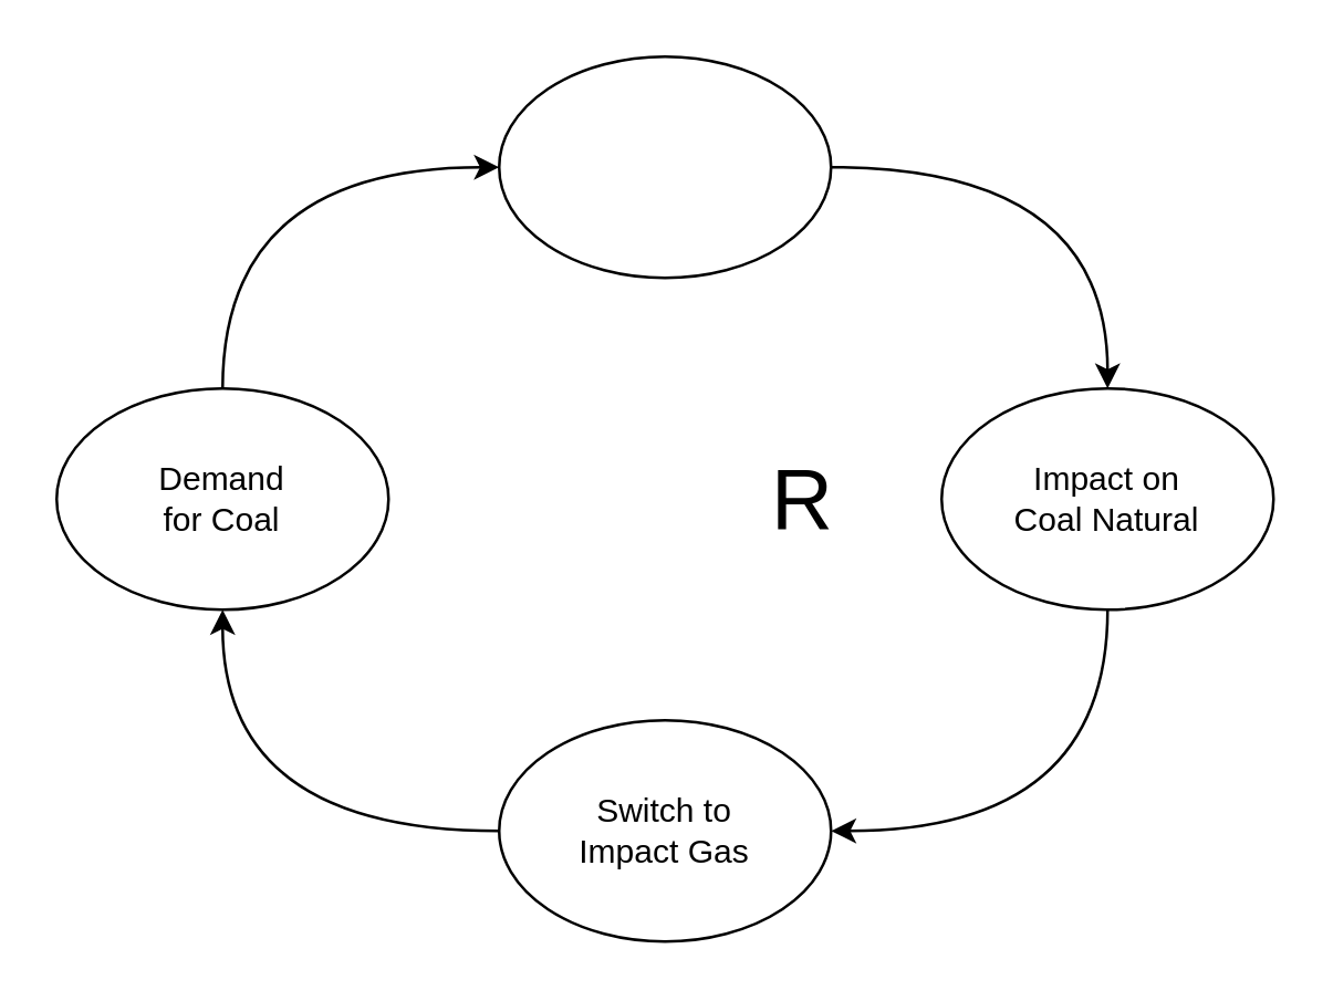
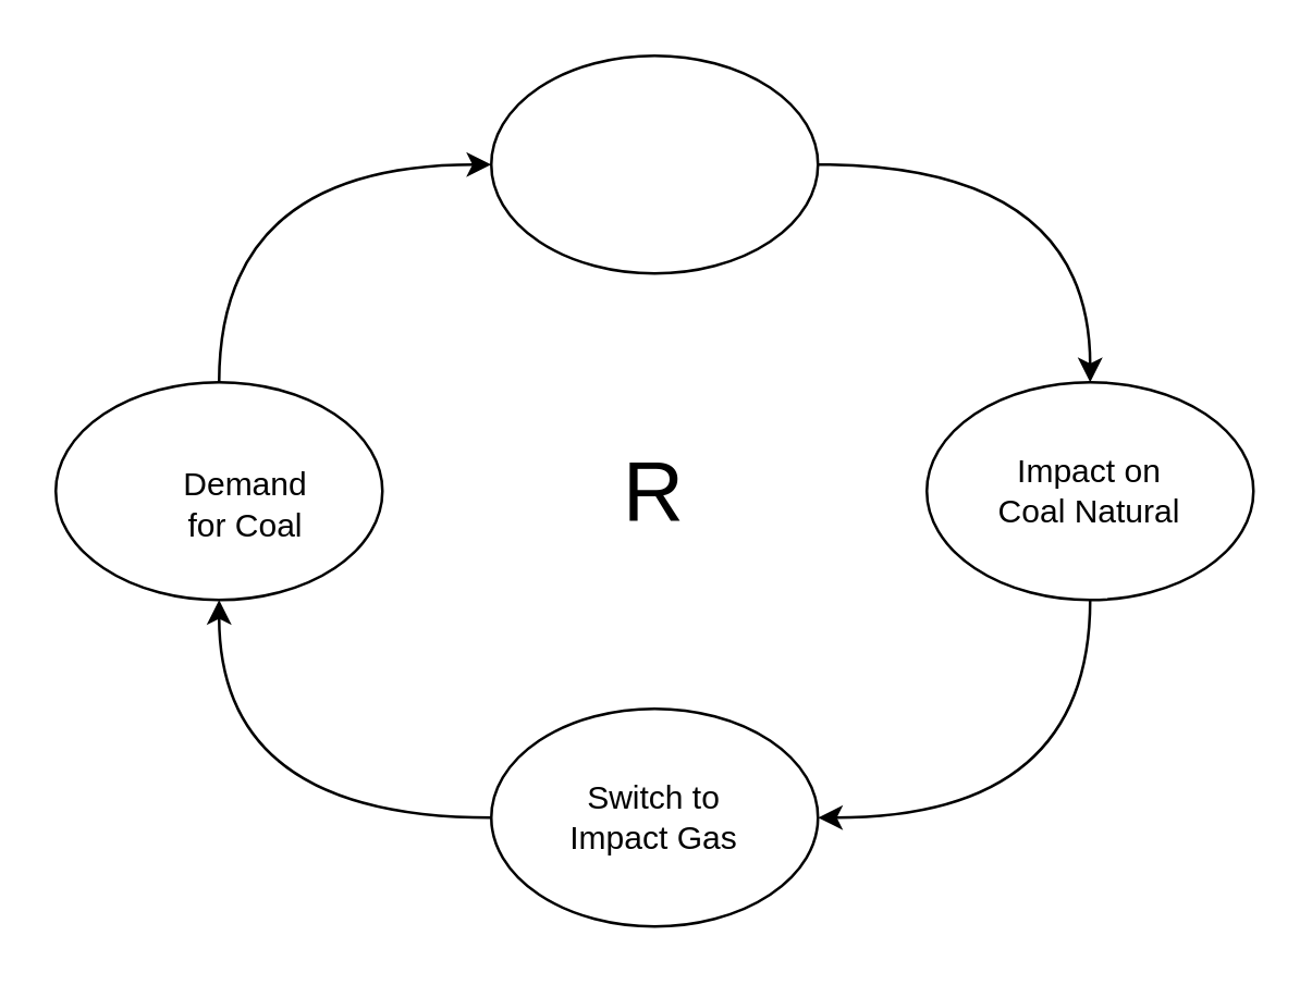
  <mxCell id="0" />
  <mxCell id="1" parent="0" />
  <mxCell id="2" style="edgeStyle=orthogonalEdgeStyle;rounded=0;orthogonalLoop=1;jettySize=auto;html=1;exitX=1;exitY=0.5;exitDx=0;exitDy=0;curved=1;" edge="1" parent="1" source="3" target="9"><mxGeometry relative="1" as="geometry" /></mxCell>
  <mxCell id="3" value="" style="ellipse;whiteSpace=wrap;html=1;" vertex="1" parent="1"><mxGeometry x="180" y="20" width="120" height="80" as="geometry" /></mxCell>
  <mxCell id="4" style="edgeStyle=orthogonalEdgeStyle;rounded=0;orthogonalLoop=1;jettySize=auto;html=1;exitX=0.5;exitY=0;exitDx=0;exitDy=0;entryX=0;entryY=0.5;entryDx=0;entryDy=0;curved=1;" edge="1" parent="1" source="5" target="3"><mxGeometry relative="1" as="geometry" /></mxCell>
  <mxCell id="5" value="" style="ellipse;whiteSpace=wrap;html=1;" vertex="1" parent="1"><mxGeometry x="20" y="140" width="120" height="80" as="geometry" /></mxCell>
  <mxCell id="6" style="edgeStyle=orthogonalEdgeStyle;rounded=0;orthogonalLoop=1;jettySize=auto;html=1;exitX=0;exitY=0.5;exitDx=0;exitDy=0;entryX=0.5;entryY=1;entryDx=0;entryDy=0;curved=1;" edge="1" parent="1" source="7" target="5"><mxGeometry relative="1" as="geometry" /></mxCell>
  <mxCell id="7" value="" style="ellipse;whiteSpace=wrap;html=1;" vertex="1" parent="1"><mxGeometry x="180" y="260" width="120" height="80" as="geometry" /></mxCell>
  <mxCell id="8" style="edgeStyle=orthogonalEdgeStyle;rounded=0;orthogonalLoop=1;jettySize=auto;html=1;exitX=0.5;exitY=1;exitDx=0;exitDy=0;entryX=1;entryY=0.5;entryDx=0;entryDy=0;curved=1;" edge="1" parent="1" source="9" target="7"><mxGeometry relative="1" as="geometry" /></mxCell>
  <mxCell id="9" value="" style="ellipse;whiteSpace=wrap;html=1;" vertex="1" parent="1"><mxGeometry x="340" y="140" width="120" height="80" as="geometry" /></mxCell>
  <mxCell id="10" value="Impact on Coal Natural" style="text;html=1;strokeColor=none;fillColor=none;align=center;verticalAlign=middle;whiteSpace=wrap;rounded=0;" vertex="1" parent="1"><mxGeometry x="360" y="165" width="80" height="30" as="geometry" /></mxCell>
  <mxCell id="11" value="Switch to Impact Gas" style="text;html=1;strokeColor=none;fillColor=none;align=center;verticalAlign=middle;whiteSpace=wrap;rounded=0;" vertex="1" parent="1"><mxGeometry x="195" y="285" width="90" height="30" as="geometry" /></mxCell>
- <mxCell id="12" value="Demand for Coal" style="text;html=1;strokeColor=none;fillColor=none;align=center;verticalAlign=middle;whiteSpace=wrap;rounded=0;" vertex="1" parent="1"><mxGeometry x="50" y="165" width="60" height="30" as="geometry" /></mxCell>
- <mxCell id="13" value="&lt;font style=&quot;font-size: 31px;&quot;&gt;R&lt;/font&gt;" style="text;html=1;strokeColor=none;fillColor=none;align=center;verticalAlign=middle;whiteSpace=wrap;rounded=0;fontSize=31;" vertex="1" parent="1"><mxGeometry x="260" y="165" width="60" height="30" as="geometry" /></mxCell>
+ <mxCell id="12" value="Demand for Coal" style="text;html=1;strokeColor=none;fillColor=none;align=center;verticalAlign=middle;whiteSpace=wrap;rounded=0;" vertex="1" parent="1"><mxGeometry x="60" y="170" width="60" height="30" as="geometry" /></mxCell>
+ <mxCell id="13" value="&lt;font style=&quot;font-size: 31px;&quot;&gt;R&lt;/font&gt;" style="text;html=1;strokeColor=none;fillColor=none;align=center;verticalAlign=middle;whiteSpace=wrap;rounded=0;fontSize=31;" vertex="1" parent="1"><mxGeometry x="210" y="165" width="60" height="30" as="geometry" /></mxCell>
